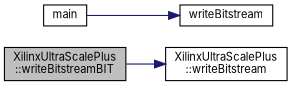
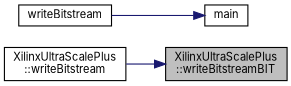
  digraph {
    fontname=Inter
    rankdir=RL
    node [color=black fillcolor=white fontname=Inter fontsize=10 shape=record style=filled]
    edge [color=midnightblue dir=back fontname=Inter fontsize=10 labelfontname=Helvetica labelfontsize=10 style=solid]
    n1 [fillcolor=grey75 fontcolor=black height=0.2 label="XilinxUltraScalePlus\l::writeBitstreamBIT" width=0.4]
    n2 [height=0.2 label="XilinxUltraScalePlus\l::writeBitstream" width=0.4]
    n3 [height=0.2 label=writeBitstream width=0.4]
    n4 [height=0.2 label=main width=0.4]
-   n2 -> n1
-   n3 -> n4
+   n1 -> n2
+   n4 -> n3
  }
